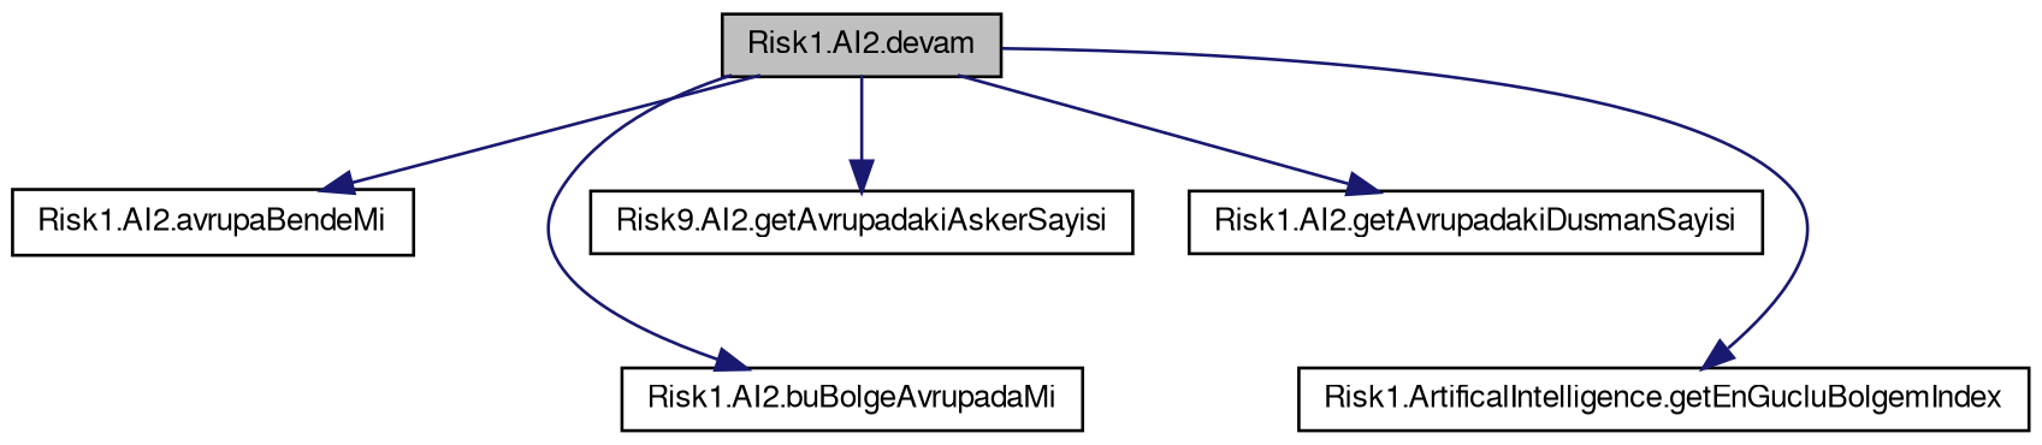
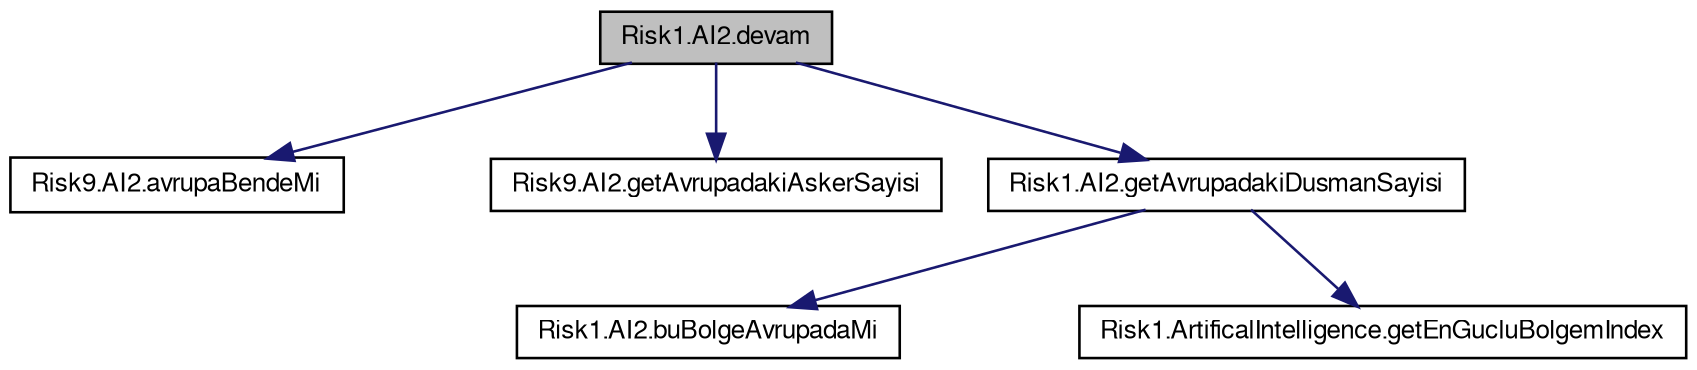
  digraph {
    rankdir=TB
    node [color=black fontname=FreeSans fontsize=10 shape=record]
    edge [color=midnightblue fontname=FreeSans fontsize=10 labelfontname=FreeSans labelfontsize=10 style=solid]
    n1 [fillcolor=grey75 fontcolor=black height=0.2 label="Risk1.AI2.devam" style=filled width=0.4]
-   n2 [height=0.2 label="Risk1.AI2.avrupaBendeMi" width=0.4]
+   n2 [height=0.2 label="Risk9.AI2.avrupaBendeMi" width=0.4]
    n3 [height=0.2 label="Risk1.AI2.buBolgeAvrupadaMi" width=0.4]
    n4 [height=0.2 label="Risk9.AI2.getAvrupadakiAskerSayisi" width=0.4]
    n5 [height=0.2 label="Risk1.AI2.getAvrupadakiDusmanSayisi" width=0.4]
    n6 [height=0.2 label="Risk1.ArtificalIntelligence.getEnGucluBolgemIndex" width=0.4]
    n1 -> n2
-   n1 -> n3
+   n5 -> n3
    n1 -> n4
    n1 -> n5
-   n1 -> n6
+   n5 -> n6
  }
